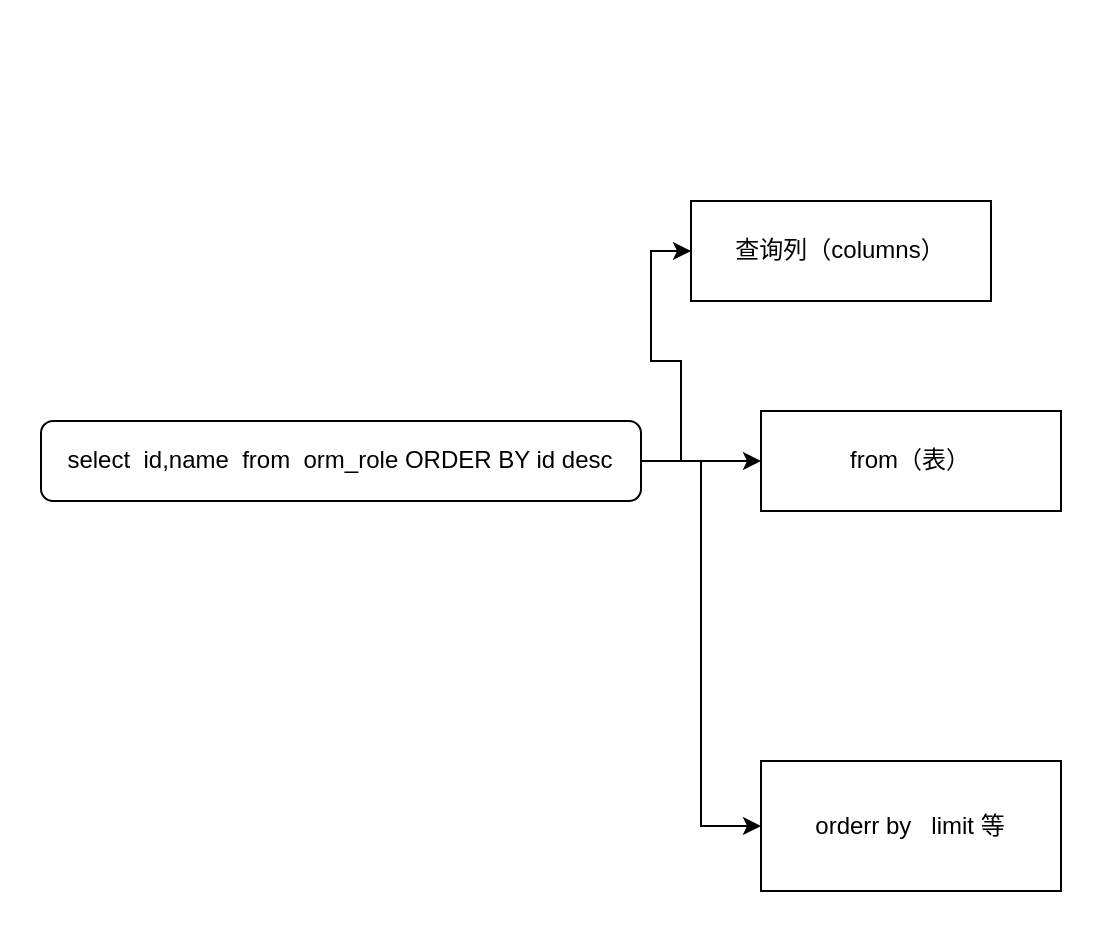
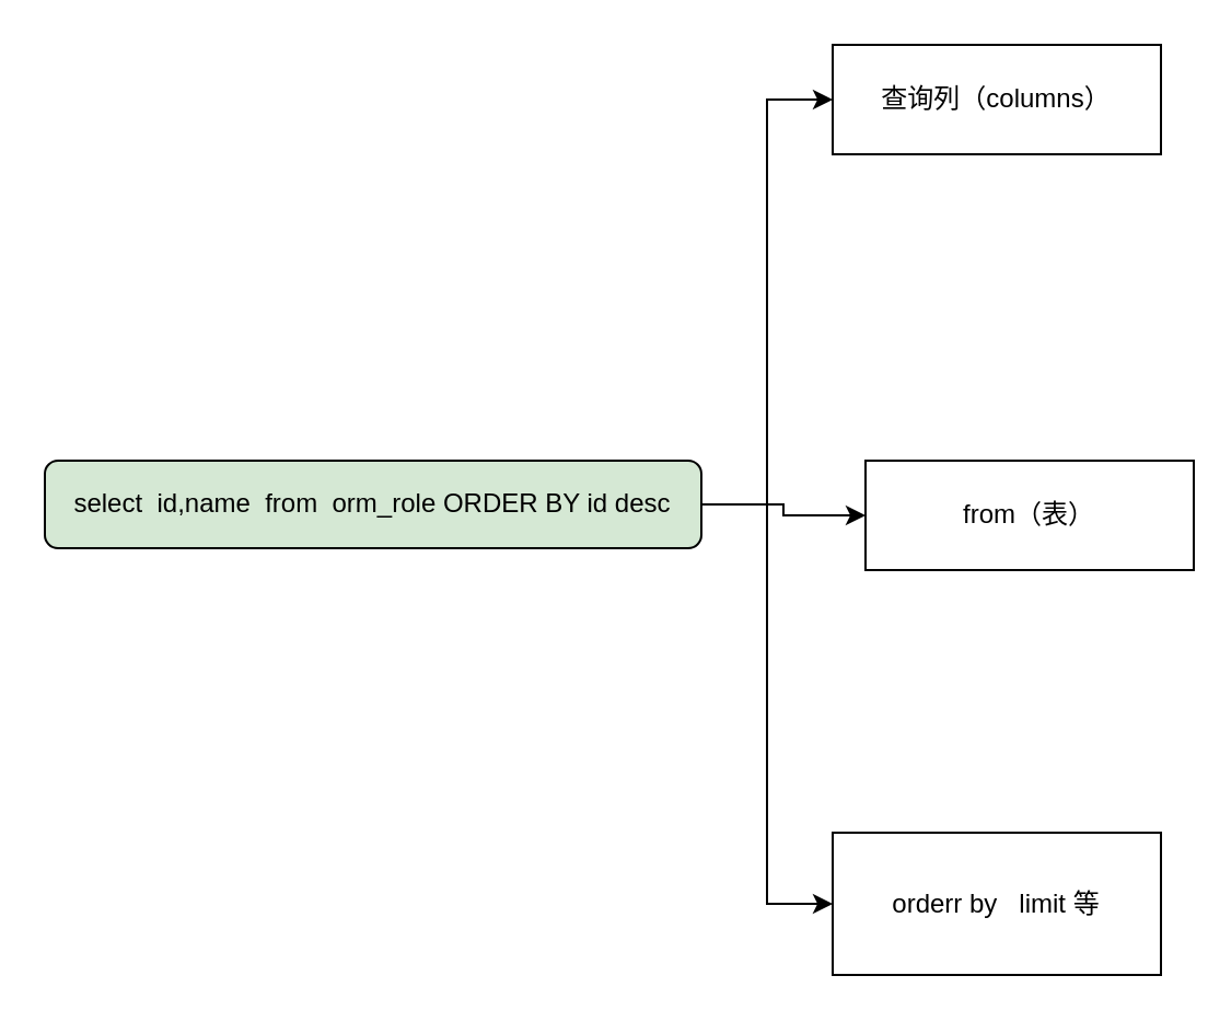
  <mxCell id="0" />
  <mxCell id="1" parent="0" />
  <mxCell id="2" style="edgeStyle=orthogonalEdgeStyle;rounded=0;orthogonalLoop=1;jettySize=auto;html=1;entryX=0;entryY=0.5;entryDx=0;entryDy=0;" edge="1" parent="1" source="5" target="7"><mxGeometry relative="1" as="geometry" /></mxCell>
  <mxCell id="3" style="edgeStyle=orthogonalEdgeStyle;rounded=0;orthogonalLoop=1;jettySize=auto;html=1;entryX=0;entryY=0.5;entryDx=0;entryDy=0;" edge="1" parent="1" source="5" target="8"><mxGeometry relative="1" as="geometry" /></mxCell>
  <mxCell id="4" style="edgeStyle=orthogonalEdgeStyle;rounded=0;orthogonalLoop=1;jettySize=auto;html=1;entryX=0;entryY=0.5;entryDx=0;entryDy=0;" edge="1" parent="1" source="5" target="6"><mxGeometry relative="1" as="geometry" /></mxCell>
- <mxCell id="5" value="select&amp;nbsp; id,name&amp;nbsp; from&amp;nbsp; orm_role &#09;ORDER BY id desc" style="rounded=1;whiteSpace=wrap;html=1;fontSize=12;glass=0;strokeWidth=1;shadow=0;" parent="1" vertex="1"><mxGeometry x="20" y="210" width="300" height="40" as="geometry" /></mxCell>
- <mxCell id="6" value="查询列（columns）" style="rounded=0;whiteSpace=wrap;html=1;" vertex="1" parent="1"><mxGeometry x="345" y="100" width="150" height="50" as="geometry" /></mxCell>
- <mxCell id="7" value="from（表）" style="rounded=0;whiteSpace=wrap;html=1;" vertex="1" parent="1"><mxGeometry x="380" y="205" width="150" height="50" as="geometry" /></mxCell>
+ <mxCell id="5" value="select&amp;nbsp; id,name&amp;nbsp; from&amp;nbsp; orm_role &#09;ORDER BY id desc" style="rounded=1;whiteSpace=wrap;html=1;fontSize=12;glass=0;strokeWidth=1;shadow=0;fillColor=#d5e8d4;" parent="1" vertex="1"><mxGeometry x="20" y="210" width="300" height="40" as="geometry" /></mxCell>
+ <mxCell id="6" value="查询列（columns）" style="rounded=0;whiteSpace=wrap;html=1;" vertex="1" parent="1"><mxGeometry x="380" y="20" width="150" height="50" as="geometry" /></mxCell>
+ <mxCell id="7" value="from（表）" style="rounded=0;whiteSpace=wrap;html=1;" vertex="1" parent="1"><mxGeometry x="395" y="210" width="150" height="50" as="geometry" /></mxCell>
  <mxCell id="8" value="orderr by&amp;nbsp; &amp;nbsp;limit 等" style="rounded=0;whiteSpace=wrap;html=1;" vertex="1" parent="1"><mxGeometry x="380" y="380" width="150" height="65" as="geometry" /></mxCell>
